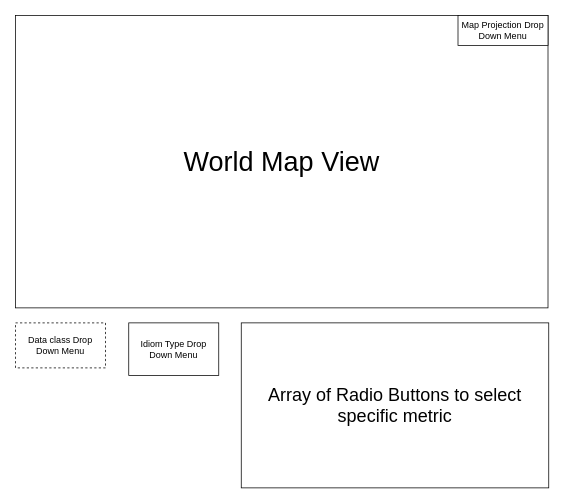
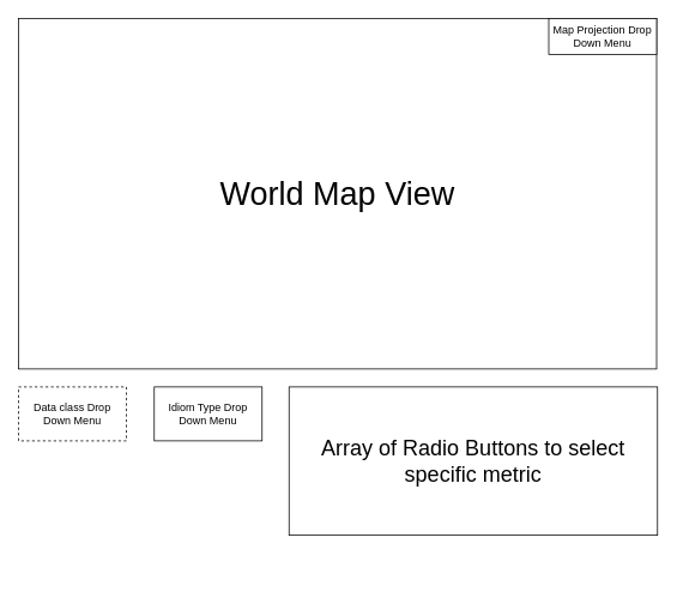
  <mxCell id="0" />
  <mxCell id="1" parent="0" />
  <mxCell id="2" value="&lt;font style=&quot;font-size: 36px&quot;&gt;World Map View&lt;/font&gt;" style="rounded=0;whiteSpace=wrap;html=1;" parent="1" vertex="1"><mxGeometry x="20" y="20" width="710" height="390" as="geometry" /></mxCell>
  <mxCell id="3" value="Data class Drop Down Menu" style="rounded=0;whiteSpace=wrap;html=1;dashed=1;" parent="1" vertex="1"><mxGeometry x="20" y="430" width="120" height="60" as="geometry" /></mxCell>
- <mxCell id="4" value="&lt;font style=&quot;font-size: 24px&quot;&gt;Array of Radio Buttons to select specific metric&lt;/font&gt;" style="rounded=0;whiteSpace=wrap;html=1;" parent="1" vertex="1"><mxGeometry x="321" y="430" width="410" height="220" as="geometry" /></mxCell>
+ <mxCell id="4" value="&lt;font style=&quot;font-size: 24px&quot;&gt;Array of Radio Buttons to select specific metric&lt;/font&gt;" style="rounded=0;whiteSpace=wrap;html=1;" parent="1" vertex="1"><mxGeometry x="321" y="430" width="410" height="165" as="geometry" /></mxCell>
  <mxCell id="5" value="Map Projection Drop Down Menu" style="rounded=0;whiteSpace=wrap;html=1;" parent="1" vertex="1"><mxGeometry x="610" y="20" width="120" height="40" as="geometry" /></mxCell>
- <mxCell id="6" value="Idiom Type Drop Down Menu" style="rounded=0;whiteSpace=wrap;html=1;" vertex="1" parent="1"><mxGeometry x="171" y="430" width="120" height="70" as="geometry" /></mxCell>
+ <mxCell id="6" value="Idiom Type Drop Down Menu" style="rounded=0;whiteSpace=wrap;html=1;" vertex="1" parent="1"><mxGeometry x="171" y="430" width="120" height="60" as="geometry" /></mxCell>
